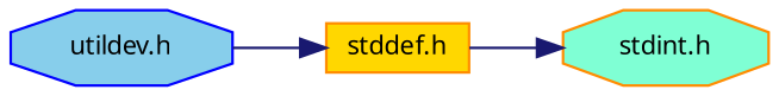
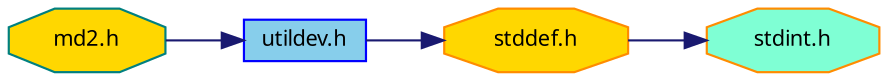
  digraph {
    fontname="Noto Sans"
    rankdir=LR
    node [color=darkorange fillcolor=gold fontname="Noto Sans" fontsize=10 shape=octagon style=filled]
    edge [color=midnightblue fontname="Noto Sans" fontsize=10 labelfontname=Helvetica labelfontsize=10 style=solid]
-   n2 [color=blue fillcolor=skyblue height=0.2 label="utildev.h" width=0.4]
-   n3 [height=0.2 label="stddef.h" shape=box width=0.4]
+   n1 [color=teal fontcolor=black height=0.2 label="md2.h" width=0.4]
+   n2 [color=blue fillcolor=skyblue height=0.2 label="utildev.h" shape=box width=0.4]
+   n3 [height=0.2 label="stddef.h" width=0.4]
    n4 [fillcolor=aquamarine height=0.2 label="stdint.h" width=0.4]
+   n1 -> n2
    n2 -> n3
    n3 -> n4
  }
